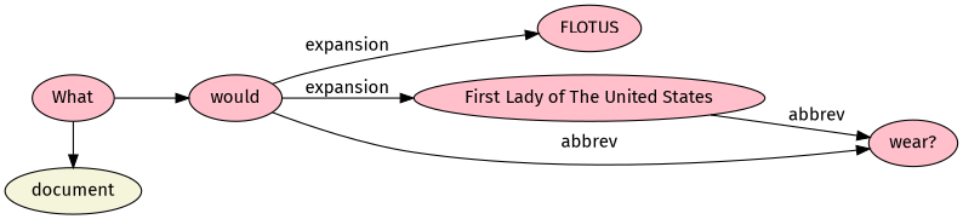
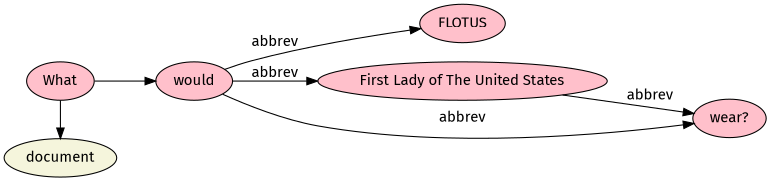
  digraph {
    fontname="Fira Sans"
    rankdir=LR
    node [fillcolor=pink fontname="Fira Sans" style=filled]
    edge [fontname="Fira Sans"]
    What
    would
    FLOTUS
    n4 [label="First Lady of The United States"]
    n5 [label="wear?"]
    document [fillcolor=beige]
    subgraph sub_1 {
      What
      would
      FLOTUS
      n4
      n5
    }
    What -> would
    What -> document [constraint=false]
-   would -> FLOTUS [label=expansion]
-   would -> n4 [label=expansion]
+   would -> FLOTUS [label=abbrev]
+   would -> n4 [label=abbrev]
    would -> n5 [label=abbrev]
    n4 -> n5 [label=abbrev]
  }
